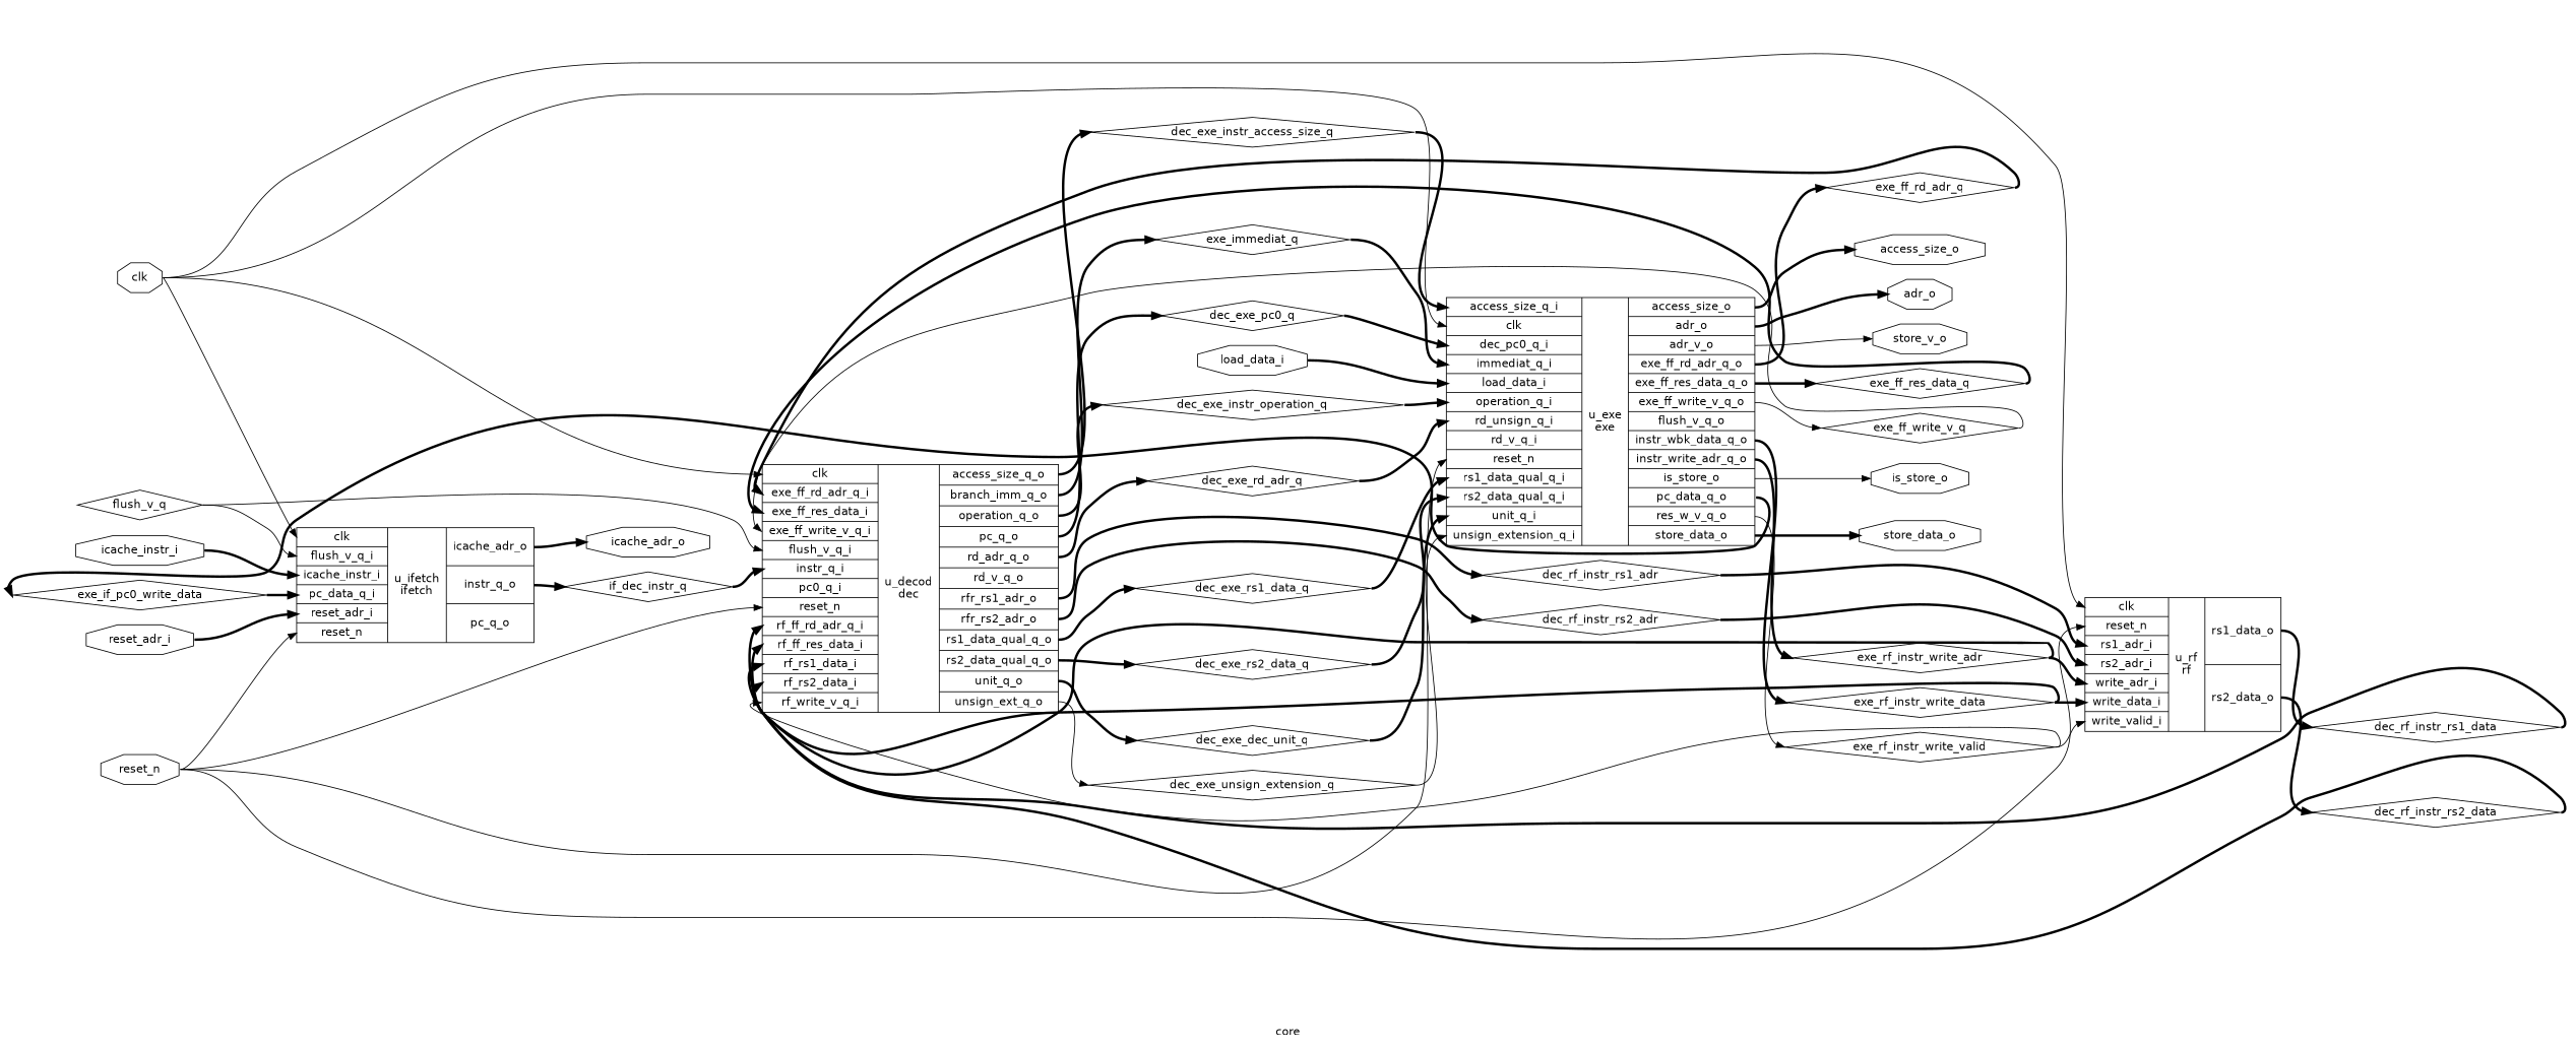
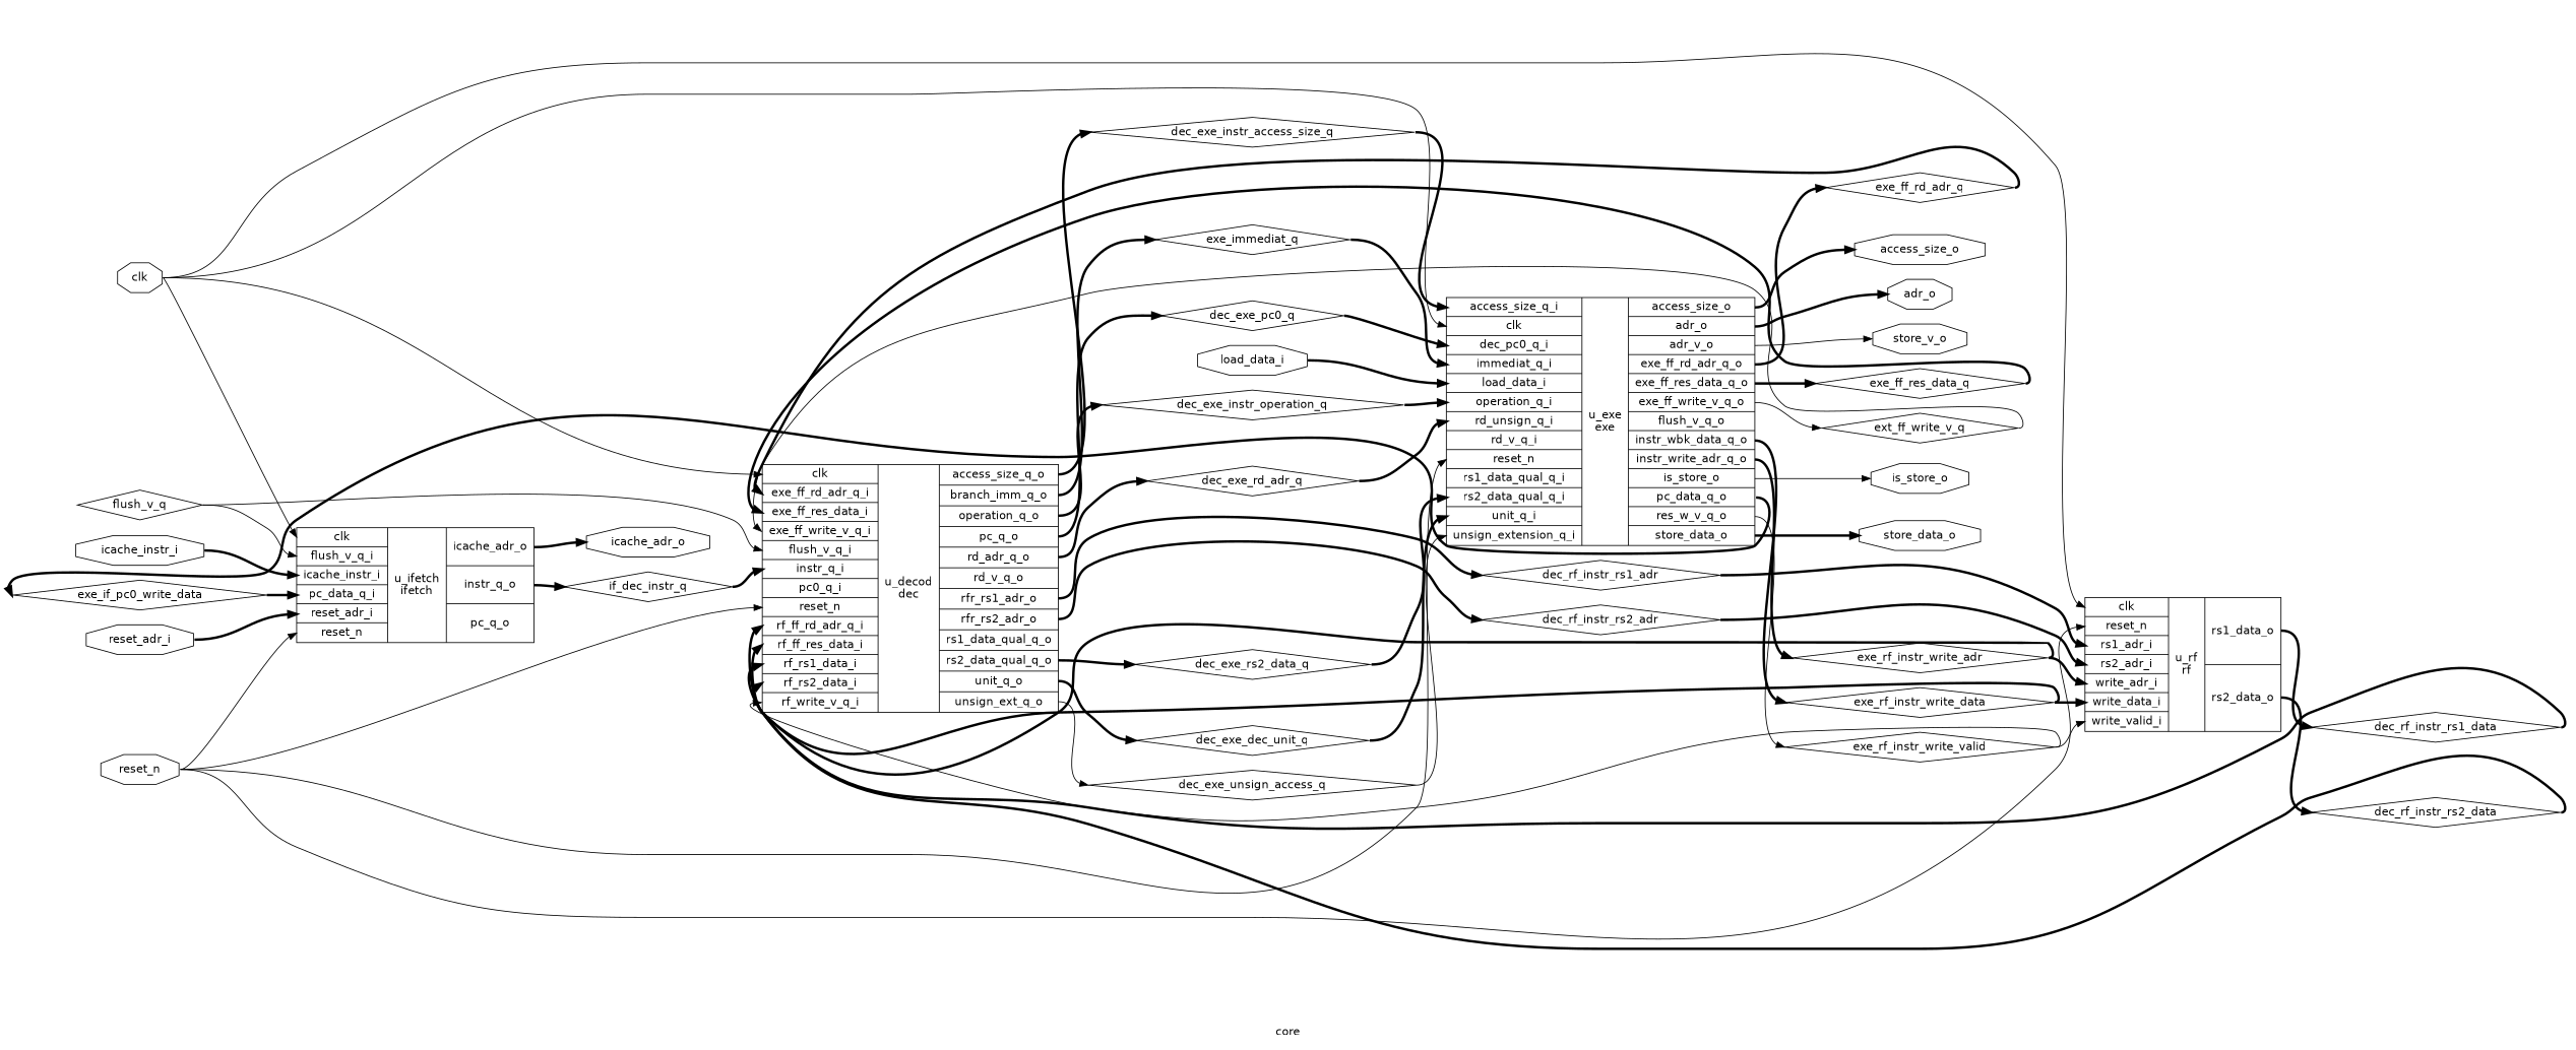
  digraph {
    fontname="DejaVu Sans"
    label=core
    rankdir=LR
    remincross=true
    node [color=black fontcolor=black fontname="DejaVu Sans" shape=diamond]
    edge [color=black fontcolor=black fontname="DejaVu Sans" headport=w style="setlinewidth(3)" tailport=e]
    n1 [label=exe_if_pc0_write_data]
    n2 [label="{{<p35> clk|<p66> flush_v_q_i|<p31> icache_instr_i|<p87> pc_data_q_i|<p33> reset_adr_i|<p34> reset_n}|u_ifetch\nifetch|{<p32> icache_adr_o|<p88> instr_q_o|<p77> pc_q_o}}" shape=record color="" fontcolor=""]
    n3 [label=if_dec_instr_q]
    n4 [label=icache_adr_o shape=octagon]
    n5 [label=exe_rf_instr_write_data]
    n6 [label="{{<p35> clk|<p34> reset_n|<p36> rs1_adr_i|<p37> rs2_adr_i|<p38> write_adr_i|<p39> write_data_i|<p40> write_valid_i}|u_rf\nrf|{<p41> rs1_data_o|<p42> rs2_data_o}}" shape=record color="" fontcolor=""]
    n7 [label="{{<p35> clk|<p63> exe_ff_rd_adr_q_i|<p64> exe_ff_res_data_i|<p65> exe_ff_write_v_q_i|<p66> flush_v_q_i|<p67> instr_q_i|<p68> pc0_q_i|<p34> reset_n|<p69> rf_ff_rd_adr_q_i|<p70> rf_ff_res_data_i|<p71> rf_rs1_data_i|<p72> rf_rs2_data_i|<p73> rf_write_v_q_i}|u_decod\ndec|{<p74> access_size_q_o|<p75> branch_imm_q_o|<p76> operation_q_o|<p77> pc_q_o|<p78> rd_adr_q_o|<p79> rd_v_q_o|<p80> rfr_rs1_adr_o|<p81> rfr_rs2_adr_o|<p82> rs1_data_qual_q_o|<p83> rs2_data_qual_q_o|<p84> unit_q_o|<p85> unsign_ext_q_o}}" shape=record color="" fontcolor=""]
    n8 [label=dec_rf_instr_rs2_data]
    n9 [label=dec_rf_instr_rs1_data]
    n10 [label=dec_exe_instr_operation_q]
    n11 [label=dec_exe_dec_unit_q]
-   n12 [label=dec_exe_unsign_extension_q]
+   n12 [label=dec_exe_unsign_access_q]
    n13 [label=dec_exe_instr_access_size_q]
    n14 [label=exe_immediat_q]
    n15 [label=dec_exe_rs2_data_q]
-   n16 [label=dec_exe_rs1_data_q]
    n17 [label=dec_exe_rd_adr_q]
    n18 [label=dec_rf_instr_rs2_adr]
    n19 [label=dec_rf_instr_rs1_adr]
    n20 [label=dec_exe_pc0_q]
    n21 [label=exe_rf_instr_write_adr]
    n22 [label=exe_rf_instr_write_valid]
    n23 [label=exe_ff_res_data_q]
    n24 [label=exe_ff_rd_adr_q]
-   n25 [label=exe_ff_write_v_q]
+   n25 [label=ext_ff_write_v_q]
    n26 [label="{{<p44> access_size_q_i|<p35> clk|<p45> dec_pc0_q_i|<p46> immediat_q_i|<p26> load_data_i|<p47> operation_q_i|<p48> rd_unsign_q_i|<p49> rd_v_q_i|<p34> reset_n|<p50> rs1_data_qual_q_i|<p51> rs2_data_qual_q_i|<p52> unit_q_i|<p53> unsign_extension_q_i}|u_exe\nexe|{<p25> access_size_o|<p29> adr_o|<p30> adr_v_o|<p54> exe_ff_rd_adr_q_o|<p55> exe_ff_res_data_q_o|<p56> exe_ff_write_v_q_o|<p57> flush_v_q_o|<p58> instr_wbk_data_q_o|<p59> instr_write_adr_q_o|<p28> is_store_o|<p60> pc_data_q_o|<p61> res_w_v_q_o|<p27> store_data_o}}" shape=record color="" fontcolor=""]
    n27 [label=access_size_o shape=octagon]
    n28 [label=store_data_o shape=octagon]
    n29 [label=is_store_o shape=octagon]
    n30 [label=adr_o shape=octagon]
    n31 [label=store_v_o shape=octagon]
    n32 [label=flush_v_q]
    n33 [label=load_data_i shape=octagon]
    n34 [label=icache_instr_i shape=octagon]
    n35 [label=reset_adr_i shape=octagon]
    n36 [label=reset_n shape=octagon]
    n37 [label=clk shape=octagon]
    n1 -> n2 [headport="p87:w"]
    n2 -> n3 [tailport="p88:e"]
    n2 -> n4 [tailport="p32:e"]
    n3 -> n7 [headport="p67:w"]
    n5 -> n6 [headport="p39:w"]
    n5 -> n7 [headport="p70:w"]
    n6 -> n8 [tailport="p42:e"]
    n6 -> n9 [tailport="p41:e"]
    n7 -> n10 [tailport="p76:e"]
    n7 -> n11 [tailport="p84:e"]
    n7 -> n12 [tailport="p85:e" style=""]
    n7 -> n13 [tailport="p74:e"]
    n7 -> n14 [tailport="p75:e"]
    n7 -> n15 [tailport="p83:e"]
-   n7 -> n16 [tailport="p82:e"]
    n7 -> n17 [tailport="p78:e"]
    n7 -> n18 [tailport="p81:e"]
    n7 -> n19 [tailport="p80:e"]
    n7 -> n20 [tailport="p77:e"]
    n8 -> n7 [headport="p72:w"]
    n9 -> n7 [headport="p71:w"]
    n10 -> n26 [headport="p47:w"]
    n11 -> n26 [headport="p52:w"]
    n12 -> n26 [headport="p53:w" style=""]
    n13 -> n26 [headport="p44:w"]
    n14 -> n26 [headport="p46:w"]
    n15 -> n26 [headport="p51:w"]
-   n16 -> n26 [headport="p50:w"]
    n17 -> n26 [headport="p48:w"]
    n18 -> n6 [headport="p37:w"]
    n19 -> n6 [headport="p36:w"]
    n20 -> n26 [headport="p45:w"]
    n21 -> n6 [headport="p38:w"]
    n21 -> n7 [headport="p69:w"]
    n22 -> n6 [headport="p40:w" style=""]
    n22 -> n7 [headport="p73:w" style=""]
    n23 -> n7 [headport="p64:w"]
    n24 -> n7 [headport="p63:w"]
    n25 -> n7 [headport="p65:w" style=""]
    n26 -> n1 [tailport="p60:e"]
    n26 -> n5 [tailport="p58:e"]
    n26 -> n21 [tailport="p59:e"]
    n26 -> n22 [tailport="p61:e" style=""]
    n26 -> n23 [tailport="p55:e"]
    n26 -> n24 [tailport="p54:e"]
    n26 -> n25 [tailport="p56:e" style=""]
    n26 -> n27 [tailport="p25:e"]
    n26 -> n28 [tailport="p27:e"]
    n26 -> n29 [tailport="p28:e" style=""]
    n26 -> n30 [tailport="p29:e"]
    n26 -> n31 [tailport="p30:e" style=""]
    n32 -> n2 [headport="p66:w" style=""]
    n32 -> n7 [headport="p66:w" style=""]
    n33 -> n26 [headport="p26:w"]
    n34 -> n2 [headport="p31:w"]
    n35 -> n2 [headport="p33:w"]
    n36 -> n2 [headport="p34:w" style=""]
    n36 -> n6 [headport="p34:w" style=""]
    n36 -> n7 [headport="p34:w" style=""]
    n36 -> n26 [headport="p34:w" style=""]
    n37 -> n2 [headport="p35:w" style=""]
    n37 -> n6 [headport="p35:w" style=""]
    n37 -> n7 [headport="p35:w" style=""]
    n37 -> n26 [headport="p35:w" style=""]
  }
